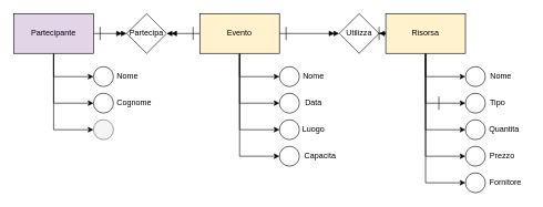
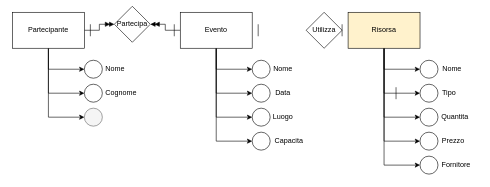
  <mxCell id="0" />
  <mxCell id="1" parent="0" />
  <mxCell id="2" style="edgeStyle=orthogonalEdgeStyle;rounded=0;orthogonalLoop=1;jettySize=auto;html=1;entryX=0;entryY=0.5;entryDx=0;entryDy=0;" parent="1" source="6" edge="1"><mxGeometry relative="1" as="geometry"><mxPoint x="140" y="115" as="targetPoint" /><Array as="points"><mxPoint x="80" y="115" /></Array></mxGeometry></mxCell>
  <mxCell id="3" style="edgeStyle=orthogonalEdgeStyle;rounded=0;orthogonalLoop=1;jettySize=auto;html=1;entryX=0;entryY=0.5;entryDx=0;entryDy=0;" parent="1" source="6" target="7" edge="1"><mxGeometry relative="1" as="geometry" /></mxCell>
  <mxCell id="4" style="edgeStyle=orthogonalEdgeStyle;rounded=0;orthogonalLoop=1;jettySize=auto;html=1;entryX=0;entryY=0.5;entryDx=0;entryDy=0;" parent="1" source="6" target="36" edge="1"><mxGeometry relative="1" as="geometry" /></mxCell>
  <mxCell id="5" style="edgeStyle=orthogonalEdgeStyle;rounded=0;orthogonalLoop=1;jettySize=auto;html=1;entryX=0;entryY=0.5;entryDx=0;entryDy=0;endArrow=doubleBlock;endFill=1;" parent="1" source="6" target="44" edge="1"><mxGeometry relative="1" as="geometry" /></mxCell>
- <mxCell id="6" value="Partecipante" style="rounded=0;whiteSpace=wrap;html=1;fillColor=#e1d5e7;" parent="1" vertex="1"><mxGeometry y="20" width="120" height="60" as="geometry" x="20" /></mxCell>
+ <mxCell id="6" value="Partecipante" style="rounded=0;whiteSpace=wrap;html=1;" parent="1" vertex="1"><mxGeometry y="20" width="120" height="60" as="geometry" x="20" /></mxCell>
  <mxCell id="7" value="" style="ellipse;whiteSpace=wrap;html=1;aspect=fixed;fillColor=#f5f5f5;fontColor=#333333;strokeColor=#666666;" parent="1" vertex="1"><mxGeometry x="140" y="180" width="30" height="30" as="geometry" /></mxCell>
  <mxCell id="8" style="edgeStyle=orthogonalEdgeStyle;rounded=0;orthogonalLoop=1;jettySize=auto;html=1;entryX=0;entryY=0.5;entryDx=0;entryDy=0;" parent="1" source="14" target="15" edge="1"><mxGeometry relative="1" as="geometry" /></mxCell>
  <mxCell id="9" style="edgeStyle=orthogonalEdgeStyle;rounded=0;orthogonalLoop=1;jettySize=auto;html=1;entryX=0;entryY=0.5;entryDx=0;entryDy=0;" parent="1" source="14" target="17" edge="1"><mxGeometry relative="1" as="geometry" /></mxCell>
  <mxCell id="10" style="edgeStyle=orthogonalEdgeStyle;rounded=0;orthogonalLoop=1;jettySize=auto;html=1;entryX=0;entryY=0.5;entryDx=0;entryDy=0;" parent="1" source="14" target="19" edge="1"><mxGeometry relative="1" as="geometry" /></mxCell>
  <mxCell id="11" style="edgeStyle=orthogonalEdgeStyle;rounded=0;orthogonalLoop=1;jettySize=auto;html=1;entryX=0;entryY=0.5;entryDx=0;entryDy=0;" parent="1" source="14" target="21" edge="1"><mxGeometry relative="1" as="geometry" /></mxCell>
  <mxCell id="12" style="edgeStyle=orthogonalEdgeStyle;rounded=0;orthogonalLoop=1;jettySize=auto;html=1;entryX=0;entryY=0.5;entryDx=0;entryDy=0;" parent="1" source="14" target="23" edge="1"><mxGeometry relative="1" as="geometry" /></mxCell>
- <mxCell id="13" style="edgeStyle=orthogonalEdgeStyle;rounded=0;orthogonalLoop=1;jettySize=auto;html=1;entryX=1;entryY=0.5;entryDx=0;entryDy=0;endArrow=doubleBlock;endFill=1;" parent="1" source="14" target="45" edge="1"><mxGeometry relative="1" as="geometry" /></mxCell>
  <mxCell id="14" value="Risorsa" style="rounded=0;whiteSpace=wrap;html=1;fillColor=#fff2cc;" parent="1" vertex="1"><mxGeometry x="580" y="20" width="120" height="60" as="geometry" /></mxCell>
  <mxCell id="15" value="" style="ellipse;whiteSpace=wrap;html=1;aspect=fixed;" parent="1" vertex="1"><mxGeometry x="700" y="100" width="30" height="30" as="geometry" /></mxCell>
  <mxCell id="16" value="Nome" style="text;html=1;align=center;verticalAlign=middle;resizable=0;points=[];autosize=1;strokeColor=none;fillColor=none;" parent="1" vertex="1"><mxGeometry x="723" y="100" width="60" height="30" as="geometry" /></mxCell>
  <mxCell id="17" value="" style="ellipse;whiteSpace=wrap;html=1;aspect=fixed;" parent="1" vertex="1"><mxGeometry x="700" y="140" width="30" height="30" as="geometry" /></mxCell>
  <mxCell id="18" value="Tipo" style="text;html=1;align=center;verticalAlign=middle;resizable=0;points=[];autosize=1;strokeColor=none;fillColor=none;" parent="1" vertex="1"><mxGeometry x="723" y="140" width="50" height="30" as="geometry" /></mxCell>
  <mxCell id="19" value="" style="ellipse;whiteSpace=wrap;html=1;aspect=fixed;" parent="1" vertex="1"><mxGeometry x="700" y="180" width="30" height="30" as="geometry" /></mxCell>
  <mxCell id="20" value="Quantita" style="text;html=1;align=center;verticalAlign=middle;resizable=0;points=[];autosize=1;strokeColor=none;fillColor=none;" parent="1" vertex="1"><mxGeometry x="723" y="180" width="70" height="30" as="geometry" /></mxCell>
  <mxCell id="21" value="" style="ellipse;whiteSpace=wrap;html=1;aspect=fixed;" parent="1" vertex="1"><mxGeometry x="700" y="220" width="30" height="30" as="geometry" /></mxCell>
  <mxCell id="22" value="Prezzo" style="text;html=1;align=center;verticalAlign=middle;resizable=0;points=[];autosize=1;strokeColor=none;fillColor=none;" parent="1" vertex="1"><mxGeometry x="725" y="220" width="60" height="30" as="geometry" /></mxCell>
  <mxCell id="23" value="" style="ellipse;whiteSpace=wrap;html=1;aspect=fixed;" parent="1" vertex="1"><mxGeometry x="700" y="260" width="30" height="30" as="geometry" /></mxCell>
  <mxCell id="24" value="Fornitore" style="text;html=1;align=center;verticalAlign=middle;resizable=0;points=[];autosize=1;strokeColor=none;fillColor=none;" parent="1" vertex="1"><mxGeometry x="725" y="260" width="70" height="30" as="geometry" /></mxCell>
  <mxCell id="25" style="edgeStyle=orthogonalEdgeStyle;rounded=0;orthogonalLoop=1;jettySize=auto;html=1;entryX=0;entryY=0.5;entryDx=0;entryDy=0;" parent="1" source="31" target="32" edge="1"><mxGeometry relative="1" as="geometry" /></mxCell>
  <mxCell id="26" style="edgeStyle=orthogonalEdgeStyle;rounded=0;orthogonalLoop=1;jettySize=auto;html=1;entryX=0;entryY=0.5;entryDx=0;entryDy=0;" parent="1" source="31" target="38" edge="1"><mxGeometry relative="1" as="geometry" /></mxCell>
  <mxCell id="27" style="edgeStyle=orthogonalEdgeStyle;rounded=0;orthogonalLoop=1;jettySize=auto;html=1;entryX=0;entryY=0.5;entryDx=0;entryDy=0;" parent="1" source="31" target="40" edge="1"><mxGeometry relative="1" as="geometry" /></mxCell>
  <mxCell id="28" style="edgeStyle=orthogonalEdgeStyle;rounded=0;orthogonalLoop=1;jettySize=auto;html=1;entryX=0;entryY=0.5;entryDx=0;entryDy=0;" parent="1" source="31" target="42" edge="1"><mxGeometry relative="1" as="geometry" /></mxCell>
- <mxCell id="29" style="edgeStyle=orthogonalEdgeStyle;rounded=0;orthogonalLoop=1;jettySize=auto;html=1;entryX=0;entryY=0.5;entryDx=0;entryDy=0;endArrow=doubleBlock;endFill=1;" parent="1" source="31" target="45" edge="1"><mxGeometry relative="1" as="geometry" /></mxCell>
  <mxCell id="30" style="edgeStyle=orthogonalEdgeStyle;rounded=0;orthogonalLoop=1;jettySize=auto;html=1;entryX=1;entryY=0.5;entryDx=0;entryDy=0;endArrow=doubleBlock;endFill=1;" parent="1" source="31" target="44" edge="1"><mxGeometry relative="1" as="geometry" /></mxCell>
- <mxCell id="31" value="Evento" style="rounded=0;whiteSpace=wrap;html=1;fillColor=#fff2cc;" parent="1" vertex="1"><mxGeometry x="300" y="20" width="120" height="60" as="geometry" /></mxCell>
+ <mxCell id="31" value="Evento" style="rounded=0;whiteSpace=wrap;html=1;" parent="1" vertex="1"><mxGeometry x="300" y="20" width="120" height="60" as="geometry" /></mxCell>
  <mxCell id="32" value="" style="ellipse;whiteSpace=wrap;html=1;aspect=fixed;" parent="1" vertex="1"><mxGeometry x="420" y="100" width="30" height="30" as="geometry" /></mxCell>
  <mxCell id="33" value="Nome" style="text;html=1;align=center;verticalAlign=middle;resizable=0;points=[];autosize=1;strokeColor=none;fillColor=none;" parent="1" vertex="1"><mxGeometry x="441" y="100" width="60" height="30" as="geometry" /></mxCell>
  <mxCell id="34" value="" style="ellipse;whiteSpace=wrap;html=1;aspect=fixed;" parent="1" vertex="1"><mxGeometry x="140" y="100" width="30" height="30" as="geometry" /></mxCell>
  <mxCell id="35" value="Nome" style="text;html=1;align=center;verticalAlign=middle;resizable=0;points=[];autosize=1;strokeColor=none;fillColor=none;" parent="1" vertex="1"><mxGeometry x="161" y="100" width="60" height="30" as="geometry" /></mxCell>
  <mxCell id="36" value="" style="ellipse;whiteSpace=wrap;html=1;aspect=fixed;" parent="1" vertex="1"><mxGeometry x="140" y="140" width="30" height="30" as="geometry" /></mxCell>
  <mxCell id="37" value="Cognome" style="text;html=1;align=center;verticalAlign=middle;resizable=0;points=[];autosize=1;strokeColor=none;fillColor=none;" parent="1" vertex="1"><mxGeometry x="161" y="140" width="80" height="30" as="geometry" /></mxCell>
  <mxCell id="38" value="" style="ellipse;whiteSpace=wrap;html=1;aspect=fixed;" parent="1" vertex="1"><mxGeometry x="420" y="140" width="30" height="30" as="geometry" /></mxCell>
  <mxCell id="39" value="Data" style="text;html=1;align=center;verticalAlign=middle;resizable=0;points=[];autosize=1;strokeColor=none;fillColor=none;" parent="1" vertex="1"><mxGeometry x="446" y="140" width="50" height="30" as="geometry" /></mxCell>
  <mxCell id="40" value="" style="ellipse;whiteSpace=wrap;html=1;aspect=fixed;" parent="1" vertex="1"><mxGeometry x="420" y="180" width="30" height="30" as="geometry" /></mxCell>
  <mxCell id="41" value="Luogo" style="text;html=1;align=center;verticalAlign=middle;resizable=0;points=[];autosize=1;strokeColor=none;fillColor=none;" parent="1" vertex="1"><mxGeometry x="441" y="180" width="60" height="30" as="geometry" /></mxCell>
  <mxCell id="42" value="" style="ellipse;whiteSpace=wrap;html=1;aspect=fixed;" parent="1" vertex="1"><mxGeometry x="420" y="220" width="30" height="30" as="geometry" /></mxCell>
  <mxCell id="43" value="Capacita" style="text;html=1;align=center;verticalAlign=middle;resizable=0;points=[];autosize=1;strokeColor=none;fillColor=none;" parent="1" vertex="1"><mxGeometry x="446" y="220" width="70" height="30" as="geometry" /></mxCell>
- <mxCell id="44" value="Partecipa" style="rhombus;whiteSpace=wrap;html=1;" parent="1" vertex="1"><mxGeometry x="190" y="20" width="60" height="60" as="geometry" /></mxCell>
+ <mxCell id="44" value="Partecipa" style="rhombus;whiteSpace=wrap;html=1;" parent="1" vertex="1"><mxGeometry x="190" y="10" width="60" height="60" as="geometry" /></mxCell>
  <mxCell id="45" value="Utilizza" style="rhombus;whiteSpace=wrap;html=1;" parent="1" vertex="1"><mxGeometry x="510" y="20" width="60" height="60" as="geometry" /></mxCell>
  <mxCell id="46" value="" style="endArrow=none;html=1;rounded=0;" parent="1" edge="1"><mxGeometry width="50" height="50" relative="1" as="geometry"><mxPoint x="150" y="60" as="sourcePoint" /><mxPoint x="150" y="40" as="targetPoint" /></mxGeometry></mxCell>
  <mxCell id="47" value="" style="endArrow=none;html=1;rounded=0;" parent="1" edge="1"><mxGeometry width="50" height="50" relative="1" as="geometry"><mxPoint x="570" y="60" as="sourcePoint" /><mxPoint x="570" y="40" as="targetPoint" /></mxGeometry></mxCell>
  <mxCell id="48" value="" style="endArrow=none;html=1;rounded=0;" parent="1" edge="1"><mxGeometry width="50" height="50" relative="1" as="geometry"><mxPoint x="660" y="165" as="sourcePoint" /><mxPoint x="660" y="145" as="targetPoint" /></mxGeometry></mxCell>
  <mxCell id="49" value="" style="endArrow=none;html=1;rounded=0;" parent="1" edge="1"><mxGeometry width="50" height="50" relative="1" as="geometry"><mxPoint x="290" y="60" as="sourcePoint" /><mxPoint x="290" y="40" as="targetPoint" /></mxGeometry></mxCell>
  <mxCell id="50" value="" style="endArrow=none;html=1;rounded=0;" parent="1" edge="1"><mxGeometry width="50" height="50" relative="1" as="geometry"><mxPoint x="430" y="60" as="sourcePoint" /><mxPoint x="430" y="40" as="targetPoint" /></mxGeometry></mxCell>
